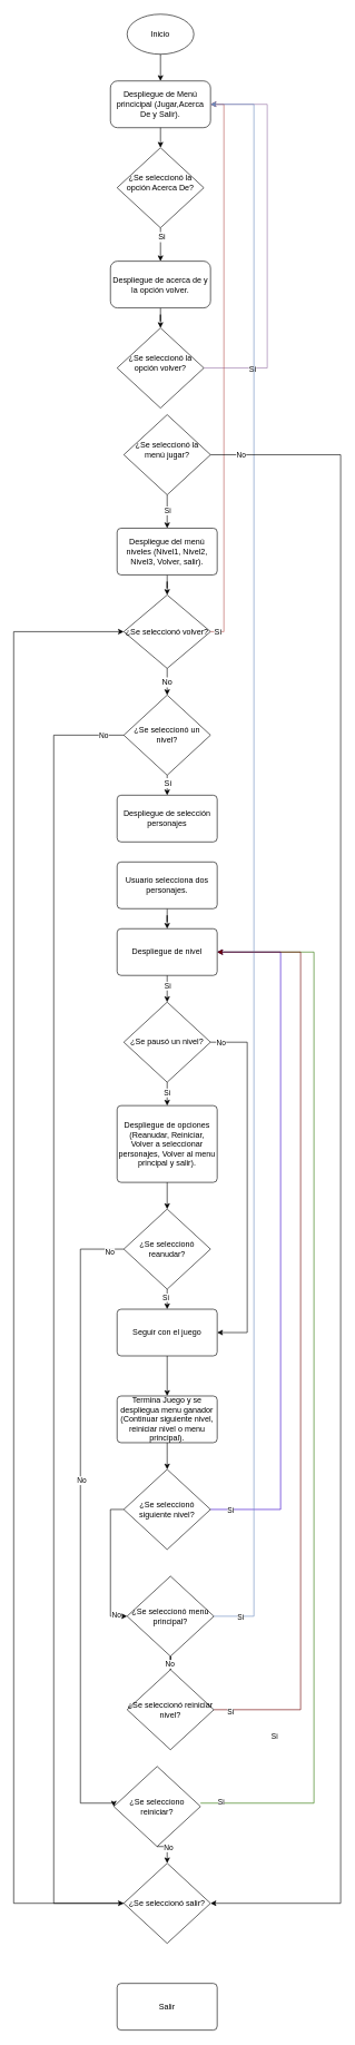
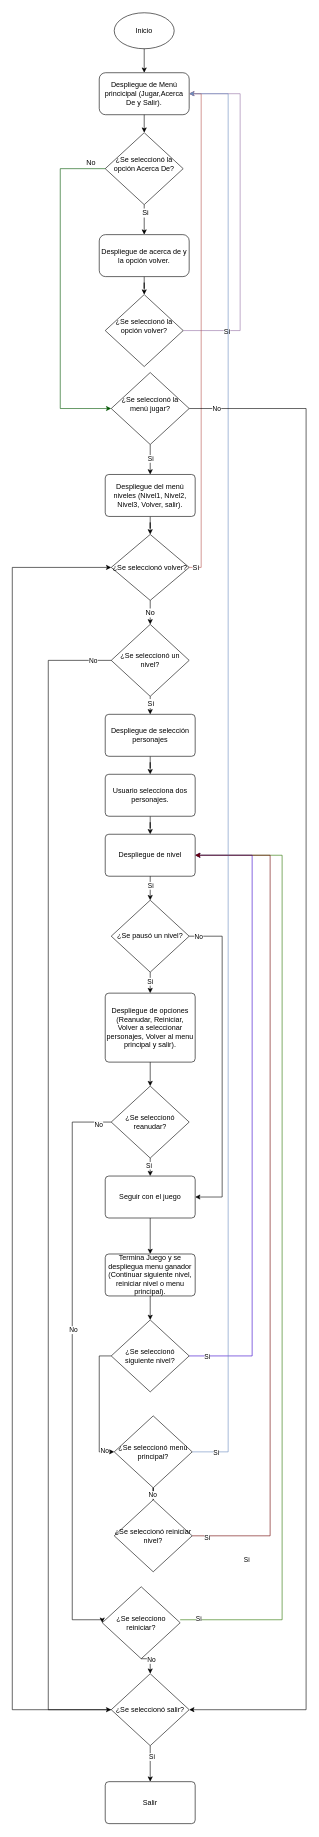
  <mxCell id="0" />
  <mxCell id="1" parent="0" />
  <mxCell id="2" value="Despliegue de Menú princicipal (Jugar,Acerca De y Salir)." style="rounded=1;whiteSpace=wrap;html=1;fontSize=12;glass=0;strokeWidth=1;shadow=0;" parent="1" vertex="1"><mxGeometry x="165" y="120" width="150" height="70" as="geometry" /></mxCell>
  <mxCell id="3" value="Inicio" style="strokeWidth=1;html=1;shape=mxgraph.flowchart.start_1;whiteSpace=wrap;" vertex="1" parent="1"><mxGeometry x="190" y="20" width="100" height="60" as="geometry" /></mxCell>
  <mxCell id="4" value="" style="endArrow=classic;html=1;rounded=0;exitX=0.5;exitY=1;exitDx=0;exitDy=0;exitPerimeter=0;entryX=0.5;entryY=0;entryDx=0;entryDy=0;" edge="1" parent="1" source="3" target="2"><mxGeometry width="50" height="50" relative="1" as="geometry"><mxPoint x="280" y="280" as="sourcePoint" /><mxPoint x="330" y="230" as="targetPoint" /></mxGeometry></mxCell>
  <mxCell id="5" style="edgeStyle=orthogonalEdgeStyle;rounded=0;orthogonalLoop=1;jettySize=auto;html=1;exitX=0.5;exitY=1;exitDx=0;exitDy=0;exitPerimeter=0;" edge="1" parent="1" source="7" target="9"><mxGeometry relative="1" as="geometry" /></mxCell>
  <mxCell id="6" value="Si" style="edgeLabel;html=1;align=center;verticalAlign=middle;resizable=0;points=[];" vertex="1" connectable="0" parent="5"><mxGeometry x="-0.064" relative="1" as="geometry"><mxPoint as="offset" /></mxGeometry></mxCell>
  <mxCell id="7" value="¿Se seleccionó la menú jugar?&lt;div&gt;&lt;br&gt;&lt;/div&gt;" style="strokeWidth=1;html=1;shape=mxgraph.flowchart.decision;whiteSpace=wrap;" vertex="1" parent="1"><mxGeometry x="185" y="620" width="130" height="120" as="geometry" /></mxCell>
  <mxCell id="8" style="edgeStyle=orthogonalEdgeStyle;rounded=0;orthogonalLoop=1;jettySize=auto;html=1;fontFamily=Helvetica;fontSize=12;fontColor=default;" edge="1" parent="1" source="9" target="23"><mxGeometry relative="1" as="geometry" /></mxCell>
  <mxCell id="9" value="Despliegue del menú niveles (Nivel1, Nivel2, Nivel3, Volver, salir)." style="rounded=1;whiteSpace=wrap;html=1;absoluteArcSize=1;arcSize=12;strokeWidth=1;shadow=0;glass=0;strokeColor=default;align=center;verticalAlign=middle;fontFamily=Helvetica;fontSize=12;fontColor=default;fillColor=default;imageWidth=24;" vertex="1" parent="1"><mxGeometry x="175" y="790" width="150" height="70" as="geometry" /></mxCell>
  <mxCell id="10" style="edgeStyle=orthogonalEdgeStyle;rounded=0;orthogonalLoop=1;jettySize=auto;html=1;exitX=0.5;exitY=1;exitDx=0;exitDy=0;exitPerimeter=0;fontFamily=Helvetica;fontSize=12;fontColor=default;" edge="1" parent="1" source="12" target="15"><mxGeometry relative="1" as="geometry" /></mxCell>
  <mxCell id="11" value="Si" style="edgeLabel;html=1;align=center;verticalAlign=middle;resizable=0;points=[];rounded=1;shadow=0;glass=0;strokeColor=default;strokeWidth=1;arcSize=14;fontFamily=Helvetica;fontSize=12;fontColor=default;fillColor=default;" vertex="1" connectable="0" parent="10"><mxGeometry x="-0.48" y="1" relative="1" as="geometry"><mxPoint as="offset" /></mxGeometry></mxCell>
  <mxCell id="12" value="¿Se seleccionó la opción Acerca De?&lt;div&gt;&lt;br&gt;&lt;/div&gt;" style="strokeWidth=1;html=1;shape=mxgraph.flowchart.decision;whiteSpace=wrap;" vertex="1" parent="1"><mxGeometry x="175" y="220" width="130" height="120" as="geometry" /></mxCell>
  <mxCell id="13" style="edgeStyle=orthogonalEdgeStyle;rounded=0;orthogonalLoop=1;jettySize=auto;html=1;exitX=0.5;exitY=1;exitDx=0;exitDy=0;entryX=0.5;entryY=0;entryDx=0;entryDy=0;entryPerimeter=0;fontFamily=Helvetica;fontSize=12;fontColor=default;" edge="1" parent="1" source="2" target="12"><mxGeometry relative="1" as="geometry" /></mxCell>
  <mxCell id="14" style="edgeStyle=orthogonalEdgeStyle;rounded=0;orthogonalLoop=1;jettySize=auto;html=1;exitX=0.5;exitY=1;exitDx=0;exitDy=0;fontFamily=Helvetica;fontSize=12;fontColor=default;" edge="1" parent="1" source="15" target="18"><mxGeometry relative="1" as="geometry" /></mxCell>
  <mxCell id="15" value="Despliegue de acerca de y la opción volver." style="rounded=1;whiteSpace=wrap;html=1;fontSize=12;glass=0;strokeWidth=1;shadow=0;" vertex="1" parent="1"><mxGeometry x="165" y="390" width="150" height="70" as="geometry" /></mxCell>
  <mxCell id="16" style="edgeStyle=orthogonalEdgeStyle;rounded=0;orthogonalLoop=1;jettySize=auto;html=1;entryX=1;entryY=0.5;entryDx=0;entryDy=0;fontFamily=Helvetica;fontSize=12;fontColor=default;fillColor=#e1d5e7;strokeColor=#9673a6;" edge="1" parent="1" source="18" target="2"><mxGeometry relative="1" as="geometry"><Array as="points"><mxPoint x="400" y="550" /><mxPoint x="400" y="155" /></Array></mxGeometry></mxCell>
  <mxCell id="17" value="Si" style="edgeLabel;html=1;align=center;verticalAlign=middle;resizable=0;points=[];rounded=1;shadow=0;glass=0;strokeColor=default;strokeWidth=1;arcSize=14;fontFamily=Helvetica;fontSize=12;fontColor=default;fillColor=default;" vertex="1" connectable="0" parent="16"><mxGeometry x="-0.749" y="-1" relative="1" as="geometry"><mxPoint as="offset" /></mxGeometry></mxCell>
  <mxCell id="18" value="¿Se seleccionó la opción volver?&lt;div&gt;&lt;br&gt;&lt;/div&gt;" style="strokeWidth=1;html=1;shape=mxgraph.flowchart.decision;whiteSpace=wrap;" vertex="1" parent="1"><mxGeometry x="175" y="490" width="130" height="120" as="geometry" /></mxCell>
+ <mxCell id="19" style="edgeStyle=orthogonalEdgeStyle;rounded=0;orthogonalLoop=1;jettySize=auto;html=1;exitX=0;exitY=0.5;exitDx=0;exitDy=0;exitPerimeter=0;fontFamily=Helvetica;fontSize=12;fontColor=default;entryX=0;entryY=0.5;entryDx=0;entryDy=0;entryPerimeter=0;fillColor=#008a00;strokeColor=#005700;" edge="1" parent="1" source="12" target="7"><mxGeometry relative="1" as="geometry"><mxPoint x="175" y="730" as="targetPoint" /><Array as="points"><mxPoint x="100" y="280" /><mxPoint x="100" y="680" /></Array></mxGeometry></mxCell>
+ <mxCell id="20" value="No" style="edgeLabel;html=1;align=center;verticalAlign=middle;resizable=0;points=[];rounded=1;shadow=0;glass=0;strokeColor=default;strokeWidth=1;arcSize=14;fontFamily=Helvetica;fontSize=12;fontColor=default;fillColor=default;" vertex="1" connectable="0" parent="19"><mxGeometry x="-0.149" y="-1" relative="1" as="geometry"><mxPoint x="51" y="-173" as="offset" /></mxGeometry></mxCell>
  <mxCell id="21" style="edgeStyle=orthogonalEdgeStyle;rounded=0;orthogonalLoop=1;jettySize=auto;html=1;exitX=1;exitY=0.5;exitDx=0;exitDy=0;exitPerimeter=0;entryX=1;entryY=0.5;entryDx=0;entryDy=0;fontFamily=Helvetica;fontSize=12;fontColor=default;fillColor=#f8cecc;strokeColor=#b85450;" edge="1" parent="1" source="23" target="2"><mxGeometry relative="1" as="geometry" /></mxCell>
  <mxCell id="22" value="Si" style="edgeLabel;html=1;align=center;verticalAlign=middle;resizable=0;points=[];rounded=1;shadow=0;glass=0;strokeColor=default;strokeWidth=1;arcSize=14;fontFamily=Helvetica;fontSize=12;fontColor=default;fillColor=default;" vertex="1" connectable="0" parent="21"><mxGeometry x="0.823" relative="1" as="geometry"><mxPoint x="-10" y="737" as="offset" /></mxGeometry></mxCell>
  <mxCell id="23" value="&lt;div&gt;¿Se seleccionó volver?&lt;/div&gt;" style="strokeWidth=1;html=1;shape=mxgraph.flowchart.decision;whiteSpace=wrap;" vertex="1" parent="1"><mxGeometry x="185" y="890" width="130" height="110" as="geometry" /></mxCell>
  <mxCell id="24" style="edgeStyle=orthogonalEdgeStyle;rounded=0;orthogonalLoop=1;jettySize=auto;html=1;exitX=0.5;exitY=1;exitDx=0;exitDy=0;exitPerimeter=0;entryX=0.5;entryY=0;entryDx=0;entryDy=0;fontFamily=Helvetica;fontSize=12;fontColor=default;" edge="1" parent="1" source="26" target="30"><mxGeometry relative="1" as="geometry" /></mxCell>
  <mxCell id="25" value="Si" style="edgeLabel;html=1;align=center;verticalAlign=middle;resizable=0;points=[];rounded=1;shadow=0;glass=0;strokeColor=default;strokeWidth=1;arcSize=14;fontFamily=Helvetica;fontSize=12;fontColor=default;fillColor=default;" vertex="1" connectable="0" parent="24"><mxGeometry x="-0.293" relative="1" as="geometry"><mxPoint as="offset" /></mxGeometry></mxCell>
  <mxCell id="26" value="&lt;div&gt;¿Se seleccionó un nivel?&lt;/div&gt;" style="strokeWidth=1;html=1;shape=mxgraph.flowchart.decision;whiteSpace=wrap;" vertex="1" parent="1"><mxGeometry x="185" y="1040" width="130" height="120" as="geometry" /></mxCell>
  <mxCell id="27" style="edgeStyle=orthogonalEdgeStyle;rounded=0;orthogonalLoop=1;jettySize=auto;html=1;exitX=0.5;exitY=1;exitDx=0;exitDy=0;exitPerimeter=0;entryX=0.5;entryY=0;entryDx=0;entryDy=0;entryPerimeter=0;fontFamily=Helvetica;fontSize=12;fontColor=default;" edge="1" parent="1" source="23" target="26"><mxGeometry relative="1" as="geometry" /></mxCell>
  <mxCell id="28" value="No" style="edgeLabel;html=1;align=center;verticalAlign=middle;resizable=0;points=[];rounded=1;shadow=0;glass=0;strokeColor=default;strokeWidth=1;arcSize=14;fontFamily=Helvetica;fontSize=12;fontColor=default;fillColor=default;" vertex="1" connectable="0" parent="27"><mxGeometry y="-1" relative="1" as="geometry"><mxPoint as="offset" /></mxGeometry></mxCell>
+ <mxCell id="29" style="edgeStyle=orthogonalEdgeStyle;rounded=0;orthogonalLoop=1;jettySize=auto;html=1;" edge="1" parent="1" source="30" target="32"><mxGeometry relative="1" as="geometry" /></mxCell>
  <mxCell id="30" value="Despliegue de selección personajes" style="rounded=1;whiteSpace=wrap;html=1;absoluteArcSize=1;arcSize=12;strokeWidth=1;shadow=0;glass=0;strokeColor=default;align=center;verticalAlign=middle;fontFamily=Helvetica;fontSize=12;fontColor=default;fillColor=default;imageWidth=24;" vertex="1" parent="1"><mxGeometry x="175" y="1190" width="150" height="70" as="geometry" /></mxCell>
  <mxCell id="31" style="edgeStyle=orthogonalEdgeStyle;rounded=0;orthogonalLoop=1;jettySize=auto;html=1;entryX=0.5;entryY=0;entryDx=0;entryDy=0;" edge="1" parent="1" source="32" target="33"><mxGeometry relative="1" as="geometry" /></mxCell>
  <mxCell id="32" value="Usuario selecciona dos personajes." style="rounded=1;whiteSpace=wrap;html=1;absoluteArcSize=1;arcSize=12;strokeWidth=1;shadow=0;glass=0;strokeColor=default;align=center;verticalAlign=middle;fontFamily=Helvetica;fontSize=12;fontColor=default;fillColor=default;imageWidth=24;" vertex="1" parent="1"><mxGeometry x="175" y="1290" width="150" height="70" as="geometry" /></mxCell>
  <mxCell id="33" value="Despliegue de nivel" style="rounded=1;whiteSpace=wrap;html=1;absoluteArcSize=1;arcSize=12;strokeWidth=1;shadow=0;glass=0;strokeColor=default;align=center;verticalAlign=middle;fontFamily=Helvetica;fontSize=12;fontColor=default;fillColor=default;imageWidth=24;" vertex="1" parent="1"><mxGeometry x="175" y="1390" width="150" height="70" as="geometry" /></mxCell>
  <mxCell id="34" style="edgeStyle=orthogonalEdgeStyle;rounded=0;orthogonalLoop=1;jettySize=auto;html=1;entryX=0.5;entryY=0;entryDx=0;entryDy=0;" edge="1" parent="1" source="38" target="39"><mxGeometry relative="1" as="geometry" /></mxCell>
  <mxCell id="35" value="Si" style="edgeLabel;html=1;align=center;verticalAlign=middle;resizable=0;points=[];" vertex="1" connectable="0" parent="34"><mxGeometry x="-0.351" y="-1" relative="1" as="geometry"><mxPoint as="offset" /></mxGeometry></mxCell>
  <mxCell id="36" style="edgeStyle=orthogonalEdgeStyle;rounded=0;orthogonalLoop=1;jettySize=auto;html=1;exitX=1;exitY=0.5;exitDx=0;exitDy=0;exitPerimeter=0;entryX=1;entryY=0.5;entryDx=0;entryDy=0;" edge="1" parent="1" source="38" target="44"><mxGeometry relative="1" as="geometry"><Array as="points"><mxPoint x="370" y="1560" /><mxPoint x="370" y="1995" /></Array></mxGeometry></mxCell>
  <mxCell id="37" value="No" style="edgeLabel;html=1;align=center;verticalAlign=middle;resizable=0;points=[];" vertex="1" connectable="0" parent="36"><mxGeometry x="-0.261" y="1" relative="1" as="geometry"><mxPoint x="-41" y="-143" as="offset" /></mxGeometry></mxCell>
  <mxCell id="38" value="&lt;div&gt;¿Se pausó un nivel?&lt;/div&gt;" style="strokeWidth=1;html=1;shape=mxgraph.flowchart.decision;whiteSpace=wrap;" vertex="1" parent="1"><mxGeometry x="185" y="1500" width="130" height="120" as="geometry" /></mxCell>
  <mxCell id="39" value="Despliegue de opciones (Reanudar, Reiniciar, Volver a seleccionar personajes, Volver al menu principal y salir)." style="rounded=1;whiteSpace=wrap;html=1;absoluteArcSize=1;arcSize=12;strokeWidth=1;shadow=0;glass=0;strokeColor=default;align=center;verticalAlign=middle;fontFamily=Helvetica;fontSize=12;fontColor=default;fillColor=default;imageWidth=24;" vertex="1" parent="1"><mxGeometry x="175" y="1655" width="150" height="115" as="geometry" /></mxCell>
  <mxCell id="40" value="" style="edgeStyle=orthogonalEdgeStyle;rounded=0;orthogonalLoop=1;jettySize=auto;html=1;" edge="1" parent="1" source="42" target="44"><mxGeometry relative="1" as="geometry" /></mxCell>
  <mxCell id="41" value="Si" style="edgeLabel;html=1;align=center;verticalAlign=middle;resizable=0;points=[];" vertex="1" connectable="0" parent="40"><mxGeometry x="0.264" y="-3" relative="1" as="geometry"><mxPoint as="offset" /></mxGeometry></mxCell>
  <mxCell id="42" value="&lt;div&gt;¿Se seleccionó reanudar?&lt;/div&gt;" style="strokeWidth=1;html=1;shape=mxgraph.flowchart.decision;whiteSpace=wrap;" vertex="1" parent="1"><mxGeometry x="185" y="1810" width="130" height="120" as="geometry" /></mxCell>
  <mxCell id="43" style="edgeStyle=orthogonalEdgeStyle;rounded=0;orthogonalLoop=1;jettySize=auto;html=1;" edge="1" parent="1" source="44" target="56"><mxGeometry relative="1" as="geometry" /></mxCell>
  <mxCell id="44" value="Seguir con el juego" style="rounded=1;whiteSpace=wrap;html=1;absoluteArcSize=1;arcSize=12;strokeWidth=1;shadow=0;glass=0;strokeColor=default;align=center;verticalAlign=middle;fontFamily=Helvetica;fontSize=12;fontColor=default;fillColor=default;imageWidth=24;" vertex="1" parent="1"><mxGeometry x="175" y="1960" width="150" height="70" as="geometry" /></mxCell>
  <mxCell id="45" style="edgeStyle=orthogonalEdgeStyle;rounded=0;orthogonalLoop=1;jettySize=auto;html=1;entryX=1;entryY=0.5;entryDx=0;entryDy=0;fillColor=#60a917;strokeColor=#2D7600;" edge="1" parent="1" source="48" target="33"><mxGeometry relative="1" as="geometry"><Array as="points"><mxPoint x="470" y="2700" /><mxPoint x="470" y="1425" /></Array></mxGeometry></mxCell>
  <mxCell id="46" value="Si" style="edgeLabel;html=1;align=center;verticalAlign=middle;resizable=0;points=[];" vertex="1" connectable="0" parent="45"><mxGeometry x="0.56" y="1" relative="1" as="geometry"><mxPoint x="-59" y="970" as="offset" /></mxGeometry></mxCell>
  <mxCell id="47" value="Si" style="edgeLabel;html=1;align=center;verticalAlign=middle;resizable=0;points=[];" vertex="1" connectable="0" parent="45"><mxGeometry x="-0.962" y="2" relative="1" as="geometry"><mxPoint as="offset" /></mxGeometry></mxCell>
  <mxCell id="48" value="&lt;div&gt;¿Se selecciono reiniciar?&lt;/div&gt;" style="strokeWidth=1;html=1;shape=mxgraph.flowchart.decision;whiteSpace=wrap;" vertex="1" parent="1"><mxGeometry x="170" y="2645" width="130" height="120" as="geometry" /></mxCell>
  <mxCell id="49" style="edgeStyle=orthogonalEdgeStyle;rounded=0;orthogonalLoop=1;jettySize=auto;html=1;exitX=0.5;exitY=1;exitDx=0;exitDy=0;entryX=0.5;entryY=0;entryDx=0;entryDy=0;entryPerimeter=0;" edge="1" parent="1" source="33" target="38"><mxGeometry relative="1" as="geometry" /></mxCell>
  <mxCell id="50" value="Si" style="edgeLabel;html=1;align=center;verticalAlign=middle;resizable=0;points=[];" vertex="1" connectable="0" parent="49"><mxGeometry x="-0.27" y="3" relative="1" as="geometry"><mxPoint x="-3" as="offset" /></mxGeometry></mxCell>
  <mxCell id="51" style="edgeStyle=orthogonalEdgeStyle;rounded=0;orthogonalLoop=1;jettySize=auto;html=1;entryX=0.5;entryY=0;entryDx=0;entryDy=0;entryPerimeter=0;" edge="1" parent="1" source="39" target="42"><mxGeometry relative="1" as="geometry" /></mxCell>
  <mxCell id="52" style="edgeStyle=orthogonalEdgeStyle;rounded=0;orthogonalLoop=1;jettySize=auto;html=1;exitX=0;exitY=0.5;exitDx=0;exitDy=0;exitPerimeter=0;entryX=0;entryY=0.5;entryDx=0;entryDy=0;entryPerimeter=0;" edge="1" parent="1" source="42" target="48"><mxGeometry relative="1" as="geometry"><Array as="points"><mxPoint x="120" y="1870" /><mxPoint x="120" y="2700" /></Array></mxGeometry></mxCell>
  <mxCell id="53" value="No" style="edgeLabel;html=1;align=center;verticalAlign=middle;resizable=0;points=[];" vertex="1" connectable="0" parent="52"><mxGeometry x="-0.135" y="1" relative="1" as="geometry"><mxPoint as="offset" /></mxGeometry></mxCell>
  <mxCell id="54" value="No" style="edgeLabel;html=1;align=center;verticalAlign=middle;resizable=0;points=[];" vertex="1" connectable="0" parent="52"><mxGeometry x="-0.954" y="4" relative="1" as="geometry"><mxPoint as="offset" /></mxGeometry></mxCell>
  <mxCell id="55" style="edgeStyle=orthogonalEdgeStyle;rounded=0;orthogonalLoop=1;jettySize=auto;html=1;exitX=0.5;exitY=1;exitDx=0;exitDy=0;entryX=0.5;entryY=0;entryDx=0;entryDy=0;" edge="1" parent="1" source="56"><mxGeometry relative="1" as="geometry"><mxPoint x="250" y="2200" as="targetPoint" /></mxGeometry></mxCell>
  <mxCell id="56" value="Termina Juego y se despliegua menu ganador (Continuar siguiente nivel, reiniciar nivel o menu principal)." style="rounded=1;whiteSpace=wrap;html=1;absoluteArcSize=1;arcSize=12;strokeWidth=1;shadow=0;glass=0;strokeColor=default;align=center;verticalAlign=middle;fontFamily=Helvetica;fontSize=12;fontColor=default;fillColor=default;imageWidth=24;" vertex="1" parent="1"><mxGeometry x="175" y="2090" width="150" height="70" as="geometry" /></mxCell>
  <mxCell id="57" style="edgeStyle=orthogonalEdgeStyle;rounded=0;orthogonalLoop=1;jettySize=auto;html=1;entryX=1;entryY=0.5;entryDx=0;entryDy=0;fillColor=#6a00ff;strokeColor=#3700CC;" edge="1" parent="1" source="59" target="33"><mxGeometry relative="1" as="geometry"><Array as="points"><mxPoint x="420" y="2260" /><mxPoint x="420" y="1425" /></Array></mxGeometry></mxCell>
  <mxCell id="58" value="Si" style="edgeLabel;html=1;align=center;verticalAlign=middle;resizable=0;points=[];" vertex="1" connectable="0" parent="57"><mxGeometry x="-0.944" y="-1" relative="1" as="geometry"><mxPoint as="offset" /></mxGeometry></mxCell>
  <mxCell id="59" value="&lt;div&gt;¿Se seleccionó siguiente nivel?&lt;/div&gt;" style="strokeWidth=1;html=1;shape=mxgraph.flowchart.decision;whiteSpace=wrap;" vertex="1" parent="1"><mxGeometry x="185" y="2200" width="130" height="120" as="geometry" /></mxCell>
  <mxCell id="60" style="edgeStyle=orthogonalEdgeStyle;rounded=0;orthogonalLoop=1;jettySize=auto;html=1;entryX=1;entryY=0.5;entryDx=0;entryDy=0;fillColor=#dae8fc;strokeColor=#6c8ebf;" edge="1" parent="1" source="62" target="2"><mxGeometry relative="1" as="geometry"><Array as="points"><mxPoint x="380" y="2420" /><mxPoint x="380" y="155" /></Array></mxGeometry></mxCell>
  <mxCell id="61" value="Si" style="edgeLabel;html=1;align=center;verticalAlign=middle;resizable=0;points=[];" vertex="1" connectable="0" parent="60"><mxGeometry x="-0.967" y="-5" relative="1" as="geometry"><mxPoint y="-5" as="offset" /></mxGeometry></mxCell>
  <mxCell id="62" value="&lt;div&gt;¿Se seleccionó menú principal?&lt;/div&gt;" style="strokeWidth=1;html=1;shape=mxgraph.flowchart.decision;whiteSpace=wrap;" vertex="1" parent="1"><mxGeometry x="190" y="2360" width="130" height="120" as="geometry" /></mxCell>
  <mxCell id="63" style="edgeStyle=orthogonalEdgeStyle;rounded=0;orthogonalLoop=1;jettySize=auto;html=1;exitX=0;exitY=0.5;exitDx=0;exitDy=0;exitPerimeter=0;entryX=0;entryY=0.5;entryDx=0;entryDy=0;entryPerimeter=0;" edge="1" parent="1" source="59" target="62"><mxGeometry relative="1" as="geometry" /></mxCell>
  <mxCell id="64" value="No" style="edgeLabel;html=1;align=center;verticalAlign=middle;resizable=0;points=[];" vertex="1" connectable="0" parent="63"><mxGeometry x="0.834" y="2" relative="1" as="geometry"><mxPoint as="offset" /></mxGeometry></mxCell>
  <mxCell id="65" style="edgeStyle=orthogonalEdgeStyle;rounded=0;orthogonalLoop=1;jettySize=auto;html=1;entryX=1;entryY=0.5;entryDx=0;entryDy=0;fillColor=#a20025;strokeColor=#6F0000;" edge="1" parent="1" source="67" target="33"><mxGeometry relative="1" as="geometry"><Array as="points"><mxPoint x="450" y="2560" /><mxPoint x="450" y="1425" /></Array></mxGeometry></mxCell>
  <mxCell id="66" value="Si" style="edgeLabel;html=1;align=center;verticalAlign=middle;resizable=0;points=[];" vertex="1" connectable="0" parent="65"><mxGeometry x="-0.965" y="-2" relative="1" as="geometry"><mxPoint as="offset" /></mxGeometry></mxCell>
  <mxCell id="67" value="&lt;div&gt;¿Se seleccionó reiniciar nivel?&lt;/div&gt;" style="strokeWidth=1;html=1;shape=mxgraph.flowchart.decision;whiteSpace=wrap;" vertex="1" parent="1"><mxGeometry x="190" y="2500" width="130" height="120" as="geometry" /></mxCell>
  <mxCell id="68" style="edgeStyle=orthogonalEdgeStyle;rounded=0;orthogonalLoop=1;jettySize=auto;html=1;entryX=0.5;entryY=0;entryDx=0;entryDy=0;entryPerimeter=0;" edge="1" parent="1" source="62" target="67"><mxGeometry relative="1" as="geometry" /></mxCell>
  <mxCell id="69" value="No" style="edgeLabel;html=1;align=center;verticalAlign=middle;resizable=0;points=[];" vertex="1" connectable="0" parent="68"><mxGeometry x="0.693" y="-2" relative="1" as="geometry"><mxPoint as="offset" /></mxGeometry></mxCell>
+ <mxCell id="70" style="edgeStyle=orthogonalEdgeStyle;rounded=0;orthogonalLoop=1;jettySize=auto;html=1;" edge="1" parent="1" source="72" target="75"><mxGeometry relative="1" as="geometry" /></mxCell>
+ <mxCell id="71" value="Si" style="edgeLabel;html=1;align=center;verticalAlign=middle;resizable=0;points=[];" vertex="1" connectable="0" parent="70"><mxGeometry x="-0.393" y="2" relative="1" as="geometry"><mxPoint as="offset" /></mxGeometry></mxCell>
  <mxCell id="72" value="&lt;div&gt;¿Se seleccionó salir?&lt;/div&gt;" style="strokeWidth=1;html=1;shape=mxgraph.flowchart.decision;whiteSpace=wrap;" vertex="1" parent="1"><mxGeometry x="185" y="2790" width="130" height="120" as="geometry" /></mxCell>
  <mxCell id="73" style="edgeStyle=orthogonalEdgeStyle;rounded=0;orthogonalLoop=1;jettySize=auto;html=1;exitX=0.5;exitY=1;exitDx=0;exitDy=0;exitPerimeter=0;entryX=0.5;entryY=0;entryDx=0;entryDy=0;entryPerimeter=0;" edge="1" parent="1" source="48" target="72"><mxGeometry relative="1" as="geometry" /></mxCell>
  <mxCell id="74" value="No" style="edgeLabel;html=1;align=center;verticalAlign=middle;resizable=0;points=[];" vertex="1" connectable="0" parent="73"><mxGeometry x="-0.213" y="1" relative="1" as="geometry"><mxPoint as="offset" /></mxGeometry></mxCell>
  <mxCell id="75" value="Salir" style="rounded=1;whiteSpace=wrap;html=1;absoluteArcSize=1;arcSize=12;strokeWidth=1;shadow=0;glass=0;strokeColor=default;align=center;verticalAlign=middle;fontFamily=Helvetica;fontSize=12;fontColor=default;fillColor=default;imageWidth=24;" vertex="1" parent="1"><mxGeometry x="175" y="2970" width="150" height="70" as="geometry" /></mxCell>
  <mxCell id="76" style="edgeStyle=orthogonalEdgeStyle;rounded=0;orthogonalLoop=1;jettySize=auto;html=1;entryX=0;entryY=0.5;entryDx=0;entryDy=0;entryPerimeter=0;" edge="1" parent="1" source="26" target="72"><mxGeometry relative="1" as="geometry"><Array as="points"><mxPoint x="80" y="1100" /><mxPoint x="80" y="2850" /></Array></mxGeometry></mxCell>
  <mxCell id="77" value="No" style="edgeLabel;html=1;align=center;verticalAlign=middle;resizable=0;points=[];" vertex="1" connectable="0" parent="76"><mxGeometry x="-0.968" relative="1" as="geometry"><mxPoint as="offset" /></mxGeometry></mxCell>
  <mxCell id="78" style="edgeStyle=orthogonalEdgeStyle;rounded=0;orthogonalLoop=1;jettySize=auto;html=1;entryX=0;entryY=0.5;entryDx=0;entryDy=0;entryPerimeter=0;exitX=0;exitY=0.5;exitDx=0;exitDy=0;exitPerimeter=0;" edge="1" parent="1" source="72" target="23"><mxGeometry relative="1" as="geometry"><mxPoint x="185" y="2980" as="sourcePoint" /><Array as="points"><mxPoint x="20" y="2850" /><mxPoint x="20" y="945" /></Array></mxGeometry></mxCell>
  <mxCell id="79" style="edgeStyle=orthogonalEdgeStyle;rounded=0;orthogonalLoop=1;jettySize=auto;html=1;exitX=1;exitY=0.5;exitDx=0;exitDy=0;exitPerimeter=0;entryX=1;entryY=0.5;entryDx=0;entryDy=0;entryPerimeter=0;" edge="1" parent="1" source="7" target="72"><mxGeometry relative="1" as="geometry"><Array as="points"><mxPoint x="510" y="680" /><mxPoint x="510" y="2850" /></Array></mxGeometry></mxCell>
  <mxCell id="80" value="No" style="edgeLabel;html=1;align=center;verticalAlign=middle;resizable=0;points=[];" vertex="1" connectable="0" parent="79"><mxGeometry x="-0.965" y="1" relative="1" as="geometry"><mxPoint as="offset" /></mxGeometry></mxCell>
